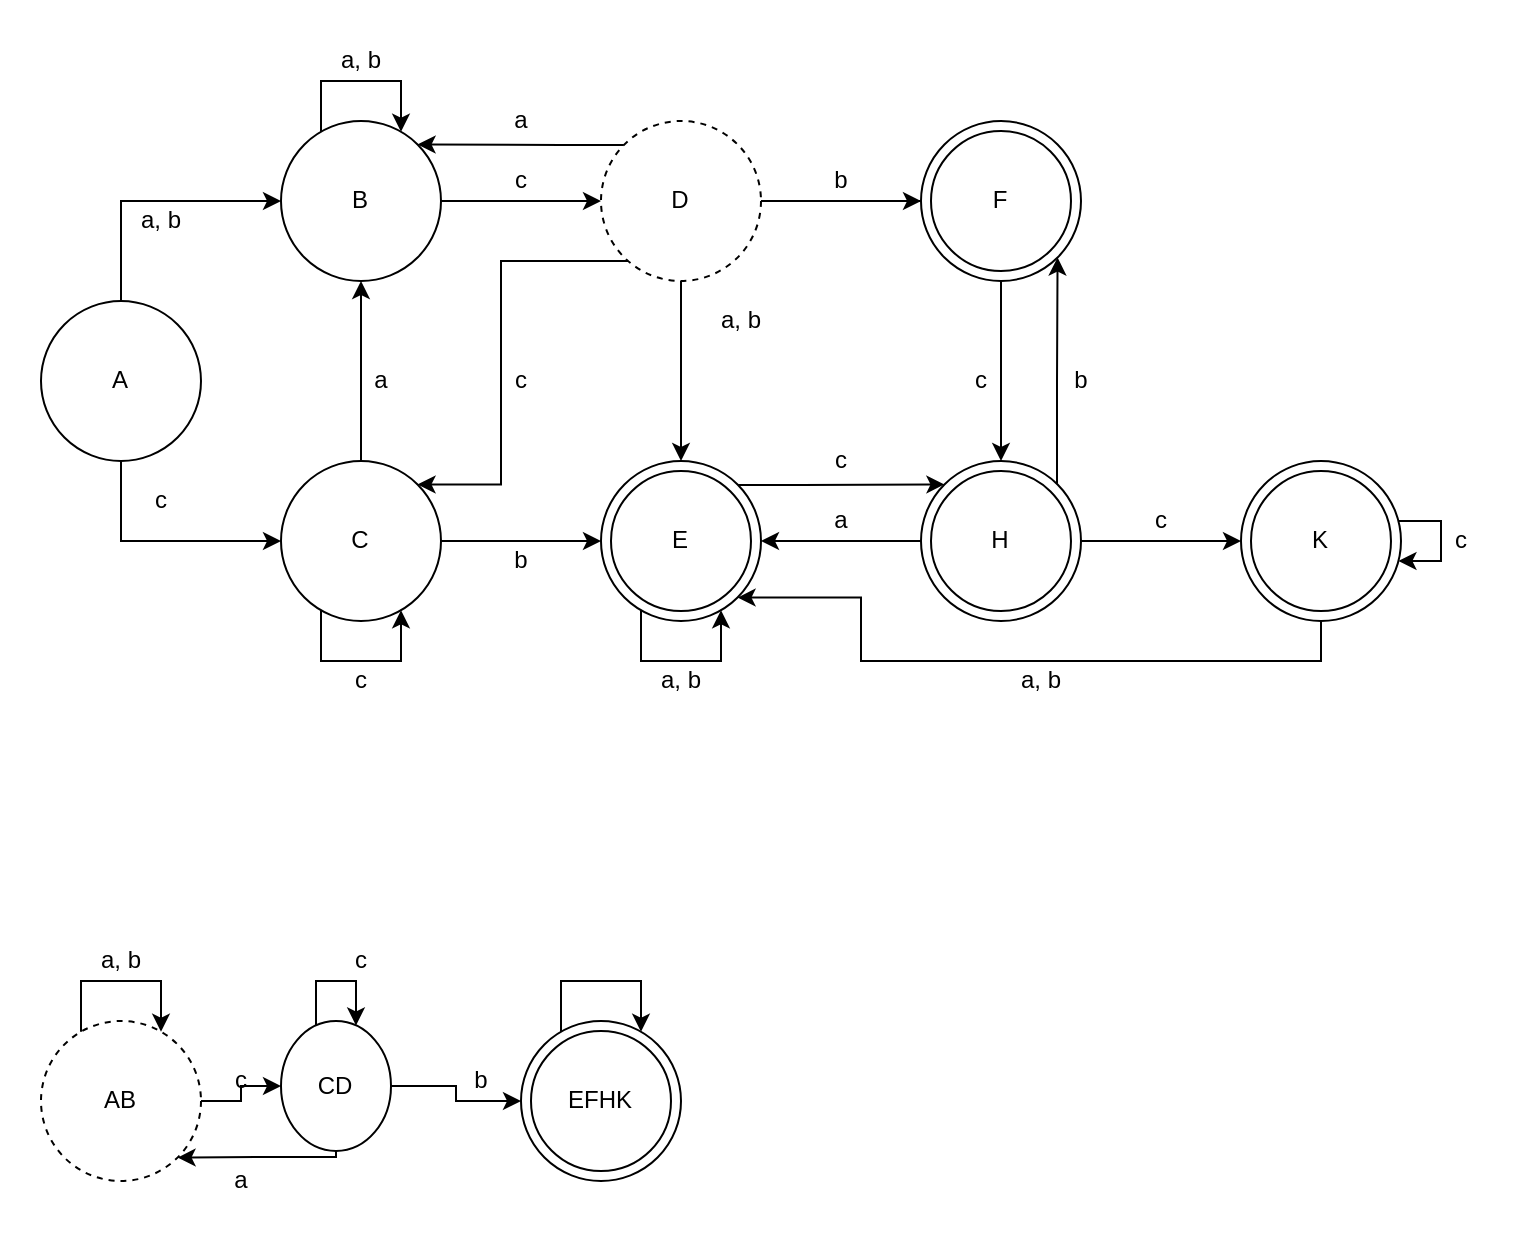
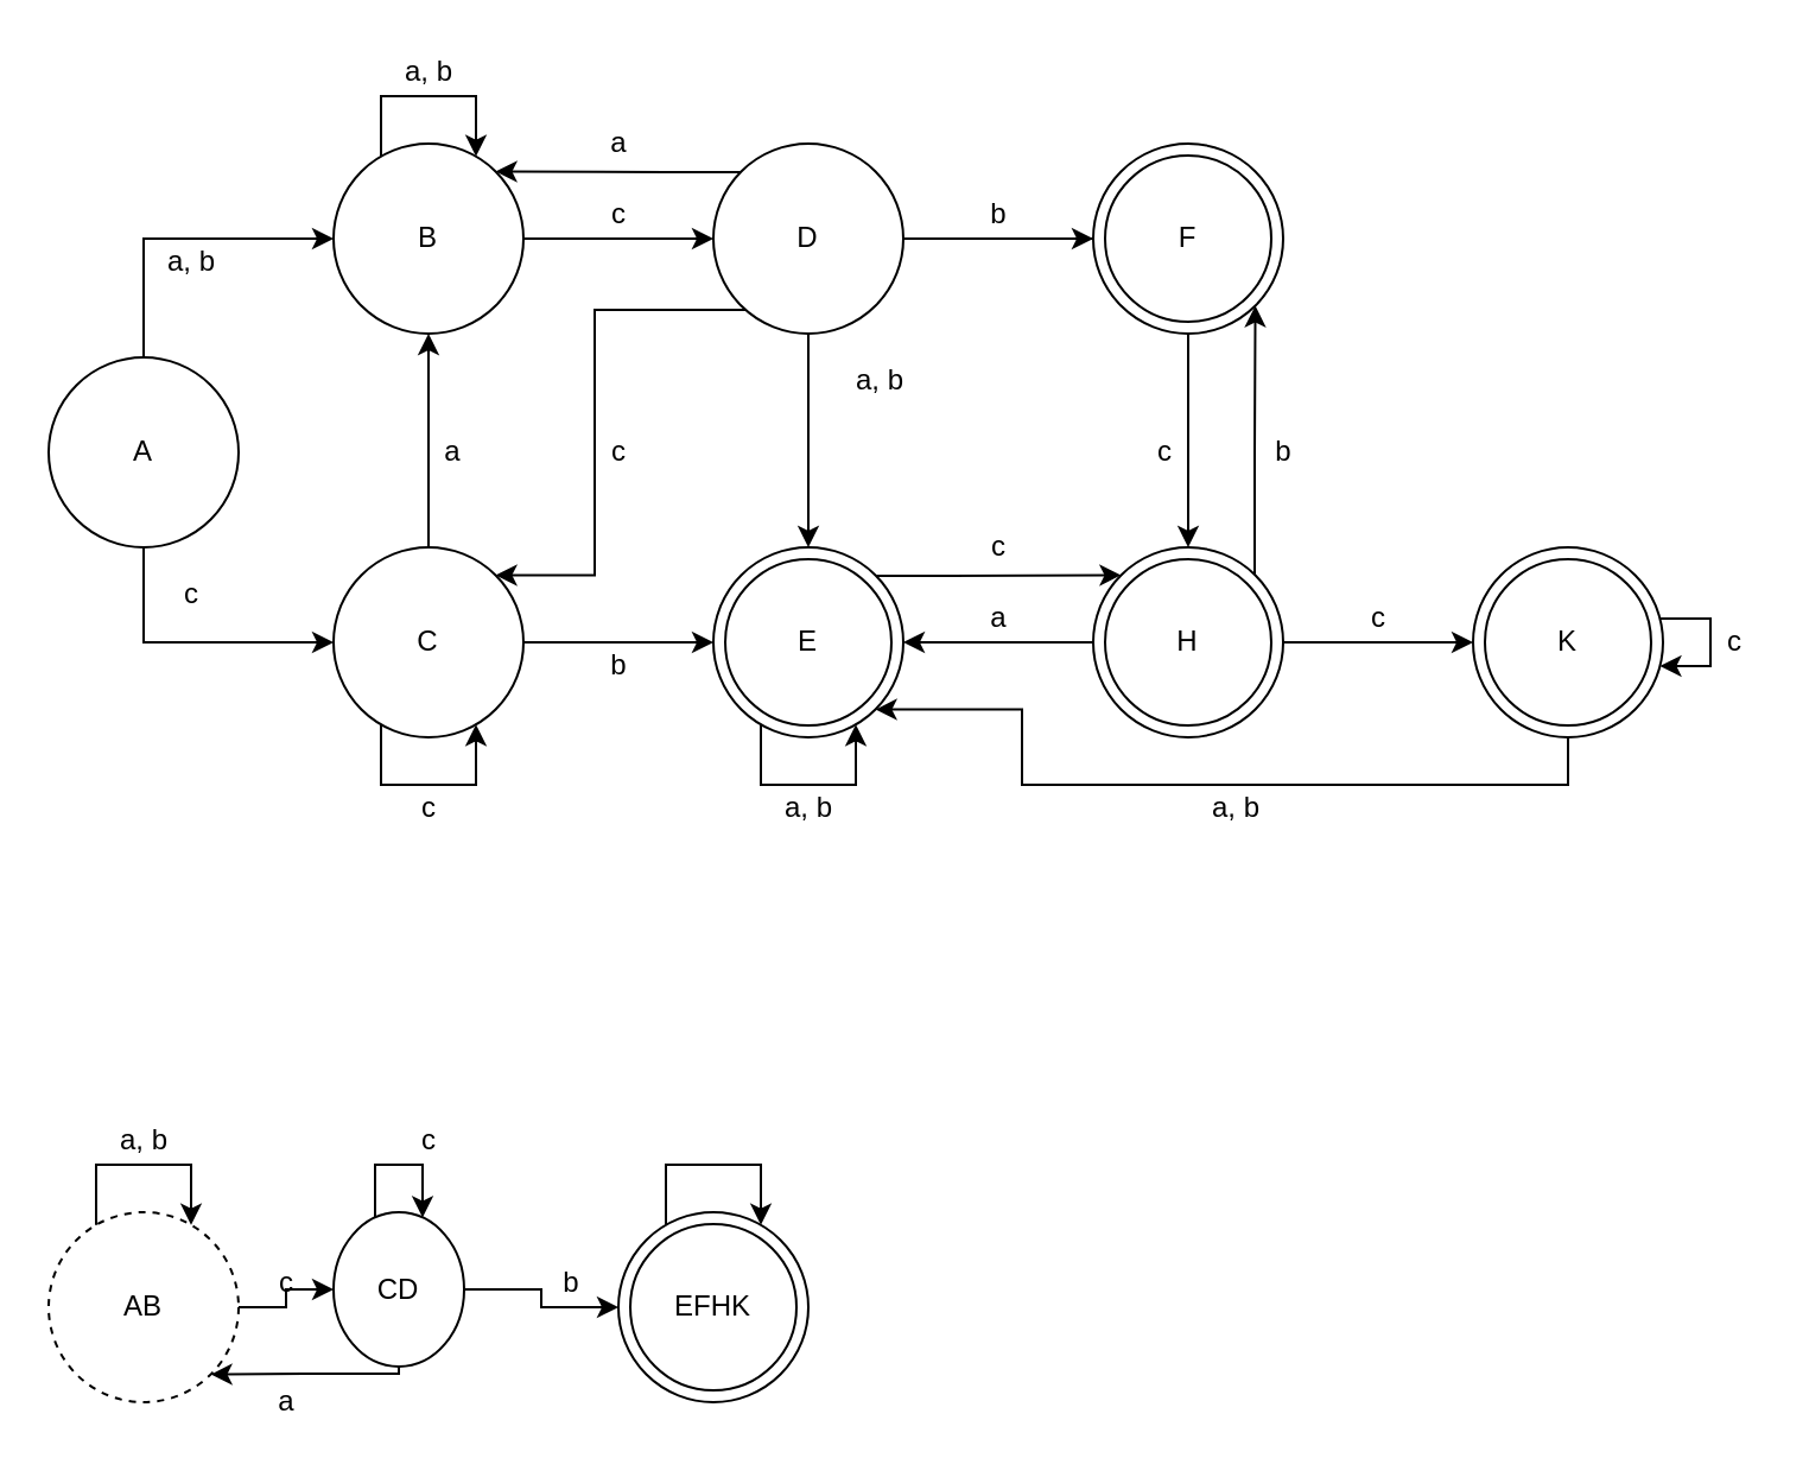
  <mxCell id="0" />
  <mxCell id="1" parent="0" />
  <mxCell id="2" style="edgeStyle=orthogonalEdgeStyle;rounded=0;orthogonalLoop=1;jettySize=auto;html=1;entryX=1;entryY=0.5;entryDx=0;entryDy=0;" edge="1" parent="1" source="5" target="10"><mxGeometry relative="1" as="geometry" /></mxCell>
  <mxCell id="3" style="edgeStyle=orthogonalEdgeStyle;rounded=0;orthogonalLoop=1;jettySize=auto;html=1;entryX=1;entryY=1;entryDx=0;entryDy=0;" edge="1" parent="1" source="5" target="8"><mxGeometry relative="1" as="geometry"><Array as="points"><mxPoint x="528" y="190" /><mxPoint x="528" y="190" /></Array></mxGeometry></mxCell>
  <mxCell id="4" style="edgeStyle=orthogonalEdgeStyle;rounded=0;orthogonalLoop=1;jettySize=auto;html=1;" edge="1" parent="1" source="5" target="24"><mxGeometry relative="1" as="geometry" /></mxCell>
  <mxCell id="5" value="H" style="ellipse;whiteSpace=wrap;html=1;aspect=fixed;" vertex="1" parent="1"><mxGeometry x="460" y="230" width="80" height="80" as="geometry" /></mxCell>
  <mxCell id="6" style="edgeStyle=orthogonalEdgeStyle;rounded=0;orthogonalLoop=1;jettySize=auto;html=1;" edge="1" parent="1" source="8" target="10"><mxGeometry relative="1" as="geometry"><Array as="points"><mxPoint x="470" y="100" /><mxPoint x="340" y="100" /></Array></mxGeometry></mxCell>
  <mxCell id="7" style="edgeStyle=orthogonalEdgeStyle;rounded=0;orthogonalLoop=1;jettySize=auto;html=1;" edge="1" parent="1" source="8" target="5"><mxGeometry relative="1" as="geometry" /></mxCell>
  <mxCell id="8" value="F" style="ellipse;whiteSpace=wrap;html=1;aspect=fixed;" vertex="1" parent="1"><mxGeometry x="460" y="60" width="80" height="80" as="geometry" /></mxCell>
  <mxCell id="9" style="edgeStyle=orthogonalEdgeStyle;rounded=0;orthogonalLoop=1;jettySize=auto;html=1;entryX=0;entryY=0;entryDx=0;entryDy=0;" edge="1" parent="1" source="10" target="5"><mxGeometry relative="1" as="geometry"><Array as="points"><mxPoint x="400" y="242" /><mxPoint x="400" y="242" /></Array></mxGeometry></mxCell>
  <mxCell id="10" value="E" style="ellipse;whiteSpace=wrap;html=1;aspect=fixed;" vertex="1" parent="1"><mxGeometry x="300" y="230" width="80" height="80" as="geometry" /></mxCell>
  <mxCell id="11" style="edgeStyle=orthogonalEdgeStyle;rounded=0;orthogonalLoop=1;jettySize=auto;html=1;entryX=1;entryY=0;entryDx=0;entryDy=0;" edge="1" parent="1" source="14" target="17"><mxGeometry relative="1" as="geometry"><Array as="points"><mxPoint x="250" y="130" /><mxPoint x="250" y="242" /></Array></mxGeometry></mxCell>
  <mxCell id="12" style="edgeStyle=orthogonalEdgeStyle;rounded=0;orthogonalLoop=1;jettySize=auto;html=1;entryX=0;entryY=0.5;entryDx=0;entryDy=0;" edge="1" parent="1" source="14" target="8"><mxGeometry relative="1" as="geometry" /></mxCell>
  <mxCell id="13" style="edgeStyle=orthogonalEdgeStyle;rounded=0;orthogonalLoop=1;jettySize=auto;html=1;entryX=1;entryY=0;entryDx=0;entryDy=0;" edge="1" parent="1" source="14" target="19"><mxGeometry relative="1" as="geometry"><Array as="points"><mxPoint x="280" y="72" /><mxPoint x="280" y="72" /></Array></mxGeometry></mxCell>
- <mxCell id="14" value="D" style="ellipse;whiteSpace=wrap;html=1;aspect=fixed;dashed=1;" vertex="1" parent="1"><mxGeometry x="300" y="60" width="80" height="80" as="geometry" /></mxCell>
+ <mxCell id="14" value="D" style="ellipse;whiteSpace=wrap;html=1;aspect=fixed;" vertex="1" parent="1"><mxGeometry x="300" y="60" width="80" height="80" as="geometry" /></mxCell>
  <mxCell id="15" style="edgeStyle=orthogonalEdgeStyle;rounded=0;orthogonalLoop=1;jettySize=auto;html=1;" edge="1" parent="1" source="17" target="19"><mxGeometry relative="1" as="geometry" /></mxCell>
  <mxCell id="16" style="edgeStyle=orthogonalEdgeStyle;rounded=0;orthogonalLoop=1;jettySize=auto;html=1;entryX=0;entryY=0.5;entryDx=0;entryDy=0;" edge="1" parent="1" source="17" target="10"><mxGeometry relative="1" as="geometry" /></mxCell>
  <mxCell id="17" value="C" style="ellipse;whiteSpace=wrap;html=1;aspect=fixed;" vertex="1" parent="1"><mxGeometry x="140" y="230" width="80" height="80" as="geometry" /></mxCell>
  <mxCell id="18" style="edgeStyle=orthogonalEdgeStyle;rounded=0;orthogonalLoop=1;jettySize=auto;html=1;entryX=0;entryY=0.5;entryDx=0;entryDy=0;" edge="1" parent="1" source="19" target="14"><mxGeometry relative="1" as="geometry" /></mxCell>
  <mxCell id="19" value="B" style="ellipse;whiteSpace=wrap;html=1;aspect=fixed;" vertex="1" parent="1"><mxGeometry x="140" y="60" width="80" height="80" as="geometry" /></mxCell>
  <mxCell id="20" style="edgeStyle=orthogonalEdgeStyle;rounded=0;orthogonalLoop=1;jettySize=auto;html=1;entryX=0;entryY=0.5;entryDx=0;entryDy=0;" edge="1" parent="1" source="22" target="19"><mxGeometry relative="1" as="geometry"><Array as="points"><mxPoint x="60" y="100" /></Array></mxGeometry></mxCell>
  <mxCell id="21" style="edgeStyle=orthogonalEdgeStyle;rounded=0;orthogonalLoop=1;jettySize=auto;html=1;entryX=0;entryY=0.5;entryDx=0;entryDy=0;" edge="1" parent="1" source="22" target="17"><mxGeometry relative="1" as="geometry"><Array as="points"><mxPoint x="60" y="270" /></Array></mxGeometry></mxCell>
  <mxCell id="22" value="A" style="ellipse;whiteSpace=wrap;html=1;aspect=fixed;" vertex="1" parent="1"><mxGeometry x="20" y="150" width="80" height="80" as="geometry" /></mxCell>
  <mxCell id="23" style="edgeStyle=orthogonalEdgeStyle;rounded=0;orthogonalLoop=1;jettySize=auto;html=1;entryX=1;entryY=1;entryDx=0;entryDy=0;" edge="1" parent="1" source="24" target="10"><mxGeometry relative="1" as="geometry"><Array as="points"><mxPoint x="660" y="330" /><mxPoint x="430" y="330" /><mxPoint x="430" y="298" /></Array></mxGeometry></mxCell>
  <mxCell id="24" value="K" style="ellipse;whiteSpace=wrap;html=1;aspect=fixed;" vertex="1" parent="1"><mxGeometry x="620" y="230" width="80" height="80" as="geometry" /></mxCell>
  <mxCell id="25" style="edgeStyle=orthogonalEdgeStyle;rounded=0;orthogonalLoop=1;jettySize=auto;html=1;" edge="1" parent="1" source="19" target="19"><mxGeometry relative="1" as="geometry"><Array as="points"><mxPoint x="160" y="40" /></Array></mxGeometry></mxCell>
  <mxCell id="26" style="edgeStyle=orthogonalEdgeStyle;rounded=0;orthogonalLoop=1;jettySize=auto;html=1;" edge="1" parent="1" source="17" target="17"><mxGeometry relative="1" as="geometry"><Array as="points"><mxPoint x="200" y="330" /></Array></mxGeometry></mxCell>
  <mxCell id="27" style="edgeStyle=orthogonalEdgeStyle;rounded=0;orthogonalLoop=1;jettySize=auto;html=1;" edge="1" parent="1" source="10" target="10"><mxGeometry relative="1" as="geometry"><Array as="points"><mxPoint x="360" y="330" /></Array></mxGeometry></mxCell>
  <mxCell id="28" style="edgeStyle=orthogonalEdgeStyle;rounded=0;orthogonalLoop=1;jettySize=auto;html=1;" edge="1" parent="1" source="24" target="24"><mxGeometry relative="1" as="geometry" /></mxCell>
  <mxCell id="29" value="a, b" style="text;html=1;align=center;verticalAlign=middle;resizable=0;points=[];autosize=1;strokeColor=none;" vertex="1" parent="1"><mxGeometry x="60" y="100" width="40" height="20" as="geometry" /></mxCell>
  <mxCell id="30" value="a" style="text;html=1;align=center;verticalAlign=middle;resizable=0;points=[];autosize=1;strokeColor=none;" vertex="1" parent="1"><mxGeometry x="180" y="180" width="20" height="20" as="geometry" /></mxCell>
  <mxCell id="31" value="a, b" style="text;html=1;align=center;verticalAlign=middle;resizable=0;points=[];autosize=1;strokeColor=none;" vertex="1" parent="1"><mxGeometry x="160" y="20" width="40" height="20" as="geometry" /></mxCell>
  <mxCell id="32" value="a, b" style="text;html=1;align=center;verticalAlign=middle;resizable=0;points=[];autosize=1;strokeColor=none;" vertex="1" parent="1"><mxGeometry x="320" y="330" width="40" height="20" as="geometry" /></mxCell>
  <mxCell id="33" value="a, b" style="text;html=1;align=center;verticalAlign=middle;resizable=0;points=[];autosize=1;strokeColor=none;" vertex="1" parent="1"><mxGeometry x="500" y="330" width="40" height="20" as="geometry" /></mxCell>
  <mxCell id="34" value="a, b" style="text;html=1;align=center;verticalAlign=middle;resizable=0;points=[];autosize=1;strokeColor=none;" vertex="1" parent="1"><mxGeometry x="350" y="150" width="40" height="20" as="geometry" /></mxCell>
  <mxCell id="35" value="c" style="text;html=1;align=center;verticalAlign=middle;resizable=0;points=[];autosize=1;strokeColor=none;" vertex="1" parent="1"><mxGeometry x="70" y="240" width="20" height="20" as="geometry" /></mxCell>
  <mxCell id="36" value="c" style="text;html=1;align=center;verticalAlign=middle;resizable=0;points=[];autosize=1;strokeColor=none;" vertex="1" parent="1"><mxGeometry x="170" y="330" width="20" height="20" as="geometry" /></mxCell>
  <mxCell id="37" value="c" style="text;html=1;align=center;verticalAlign=middle;resizable=0;points=[];autosize=1;strokeColor=none;" vertex="1" parent="1"><mxGeometry x="250" y="80" width="20" height="20" as="geometry" /></mxCell>
  <mxCell id="38" value="c" style="text;html=1;align=center;verticalAlign=middle;resizable=0;points=[];autosize=1;strokeColor=none;" vertex="1" parent="1"><mxGeometry x="720" y="260" width="20" height="20" as="geometry" /></mxCell>
  <mxCell id="39" value="c" style="text;html=1;align=center;verticalAlign=middle;resizable=0;points=[];autosize=1;strokeColor=none;" vertex="1" parent="1"><mxGeometry x="480" y="180" width="20" height="20" as="geometry" /></mxCell>
  <mxCell id="40" value="c" style="text;html=1;align=center;verticalAlign=middle;resizable=0;points=[];autosize=1;strokeColor=none;" vertex="1" parent="1"><mxGeometry x="410" y="220" width="20" height="20" as="geometry" /></mxCell>
  <mxCell id="41" value="c" style="text;html=1;align=center;verticalAlign=middle;resizable=0;points=[];autosize=1;strokeColor=none;" vertex="1" parent="1"><mxGeometry x="250" y="180" width="20" height="20" as="geometry" /></mxCell>
  <mxCell id="42" value="c" style="text;html=1;align=center;verticalAlign=middle;resizable=0;points=[];autosize=1;strokeColor=none;" vertex="1" parent="1"><mxGeometry x="570" y="250" width="20" height="20" as="geometry" /></mxCell>
  <mxCell id="43" value="b" style="text;html=1;align=center;verticalAlign=middle;resizable=0;points=[];autosize=1;strokeColor=none;" vertex="1" parent="1"><mxGeometry x="410" y="80" width="20" height="20" as="geometry" /></mxCell>
  <mxCell id="44" value="b" style="text;html=1;align=center;verticalAlign=middle;resizable=0;points=[];autosize=1;strokeColor=none;" vertex="1" parent="1"><mxGeometry x="250" y="270" width="20" height="20" as="geometry" /></mxCell>
  <mxCell id="45" value="b" style="text;html=1;align=center;verticalAlign=middle;resizable=0;points=[];autosize=1;strokeColor=none;" vertex="1" parent="1"><mxGeometry x="530" y="180" width="20" height="20" as="geometry" /></mxCell>
  <mxCell id="46" value="a" style="text;html=1;align=center;verticalAlign=middle;resizable=0;points=[];autosize=1;strokeColor=none;" vertex="1" parent="1"><mxGeometry x="250" y="50" width="20" height="20" as="geometry" /></mxCell>
  <mxCell id="47" value="a" style="text;html=1;align=center;verticalAlign=middle;resizable=0;points=[];autosize=1;strokeColor=none;" vertex="1" parent="1"><mxGeometry x="410" y="250" width="20" height="20" as="geometry" /></mxCell>
  <mxCell id="48" value="E" style="ellipse;whiteSpace=wrap;html=1;aspect=fixed;" vertex="1" parent="1"><mxGeometry x="305" y="235" width="70" height="70" as="geometry" /></mxCell>
  <mxCell id="49" value="F" style="ellipse;whiteSpace=wrap;html=1;aspect=fixed;" vertex="1" parent="1"><mxGeometry x="465" y="65" width="70" height="70" as="geometry" /></mxCell>
  <mxCell id="50" value="H" style="ellipse;whiteSpace=wrap;html=1;aspect=fixed;" vertex="1" parent="1"><mxGeometry x="465" y="235" width="70" height="70" as="geometry" /></mxCell>
  <mxCell id="51" value="K" style="ellipse;whiteSpace=wrap;html=1;aspect=fixed;" vertex="1" parent="1"><mxGeometry x="625" y="235" width="70" height="70" as="geometry" /></mxCell>
  <mxCell id="52" style="edgeStyle=orthogonalEdgeStyle;rounded=0;orthogonalLoop=1;jettySize=auto;html=1;entryX=0;entryY=0.5;entryDx=0;entryDy=0;" edge="1" parent="1" source="53" target="57"><mxGeometry relative="1" as="geometry" /></mxCell>
  <mxCell id="53" value="AB" style="ellipse;whiteSpace=wrap;html=1;aspect=fixed;dashed=1;" vertex="1" parent="1"><mxGeometry x="20" y="510" width="80" height="80" as="geometry" /></mxCell>
  <mxCell id="54" value="EFHK" style="ellipse;whiteSpace=wrap;html=1;aspect=fixed;" vertex="1" parent="1"><mxGeometry x="260" y="510" width="80" height="80" as="geometry" /></mxCell>
  <mxCell id="55" style="edgeStyle=orthogonalEdgeStyle;rounded=0;orthogonalLoop=1;jettySize=auto;html=1;entryX=0;entryY=0.5;entryDx=0;entryDy=0;" edge="1" parent="1" source="57" target="54"><mxGeometry relative="1" as="geometry" /></mxCell>
  <mxCell id="56" style="edgeStyle=orthogonalEdgeStyle;rounded=0;orthogonalLoop=1;jettySize=auto;html=1;entryX=1;entryY=1;entryDx=0;entryDy=0;" edge="1" parent="1" source="57" target="53"><mxGeometry relative="1" as="geometry"><Array as="points"><mxPoint x="130" y="578" /><mxPoint x="130" y="578" /></Array></mxGeometry></mxCell>
  <mxCell id="57" value="CD" style="ellipse;whiteSpace=wrap;html=1;aspect=fixed;" vertex="1" parent="1"><mxGeometry x="140" y="510" width="55" height="65" as="geometry" /></mxCell>
  <mxCell id="58" style="edgeStyle=orthogonalEdgeStyle;rounded=0;orthogonalLoop=1;jettySize=auto;html=1;" edge="1" parent="1" source="53" target="53"><mxGeometry relative="1" as="geometry"><Array as="points"><mxPoint x="40" y="490" /></Array></mxGeometry></mxCell>
  <mxCell id="59" style="edgeStyle=orthogonalEdgeStyle;rounded=0;orthogonalLoop=1;jettySize=auto;html=1;" edge="1" parent="1" source="57" target="57"><mxGeometry relative="1" as="geometry"><Array as="points"><mxPoint x="160" y="490" /></Array></mxGeometry></mxCell>
  <mxCell id="60" style="edgeStyle=orthogonalEdgeStyle;rounded=0;orthogonalLoop=1;jettySize=auto;html=1;" edge="1" parent="1" source="54" target="54"><mxGeometry relative="1" as="geometry"><Array as="points"><mxPoint x="280" y="490" /></Array></mxGeometry></mxCell>
  <mxCell id="61" value="a, b" style="text;html=1;align=center;verticalAlign=middle;resizable=0;points=[];autosize=1;strokeColor=none;" vertex="1" parent="1"><mxGeometry x="40" y="470" width="40" height="20" as="geometry" /></mxCell>
  <mxCell id="62" value="c" style="text;html=1;align=center;verticalAlign=middle;resizable=0;points=[];autosize=1;strokeColor=none;" vertex="1" parent="1"><mxGeometry x="110" y="530" width="20" height="20" as="geometry" /></mxCell>
  <mxCell id="63" value="c" style="text;html=1;align=center;verticalAlign=middle;resizable=0;points=[];autosize=1;strokeColor=none;" vertex="1" parent="1"><mxGeometry x="170" y="470" width="20" height="20" as="geometry" /></mxCell>
  <mxCell id="64" value="a" style="text;html=1;align=center;verticalAlign=middle;resizable=0;points=[];autosize=1;strokeColor=none;" vertex="1" parent="1"><mxGeometry x="110" y="580" width="20" height="20" as="geometry" /></mxCell>
  <mxCell id="65" value="b" style="text;html=1;align=center;verticalAlign=middle;resizable=0;points=[];autosize=1;strokeColor=none;" vertex="1" parent="1"><mxGeometry x="230" y="530" width="20" height="20" as="geometry" /></mxCell>
  <mxCell id="66" value="EFHK" style="ellipse;whiteSpace=wrap;html=1;aspect=fixed;" vertex="1" parent="1"><mxGeometry x="265" y="515" width="70" height="70" as="geometry" /></mxCell>
